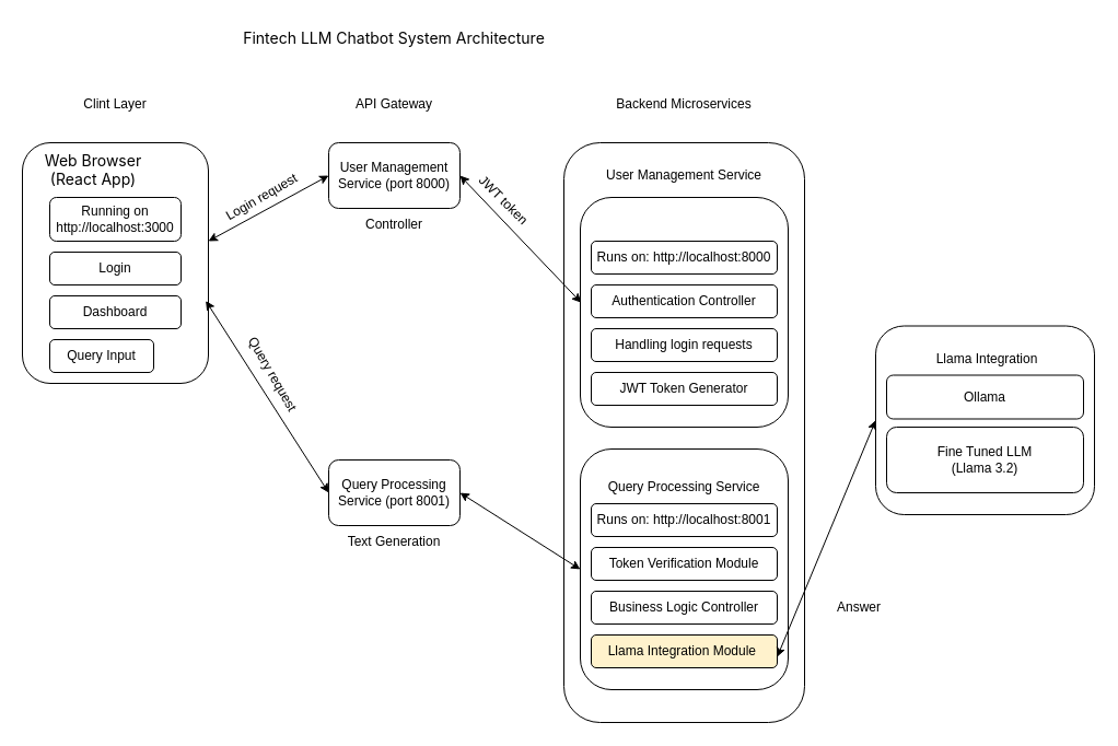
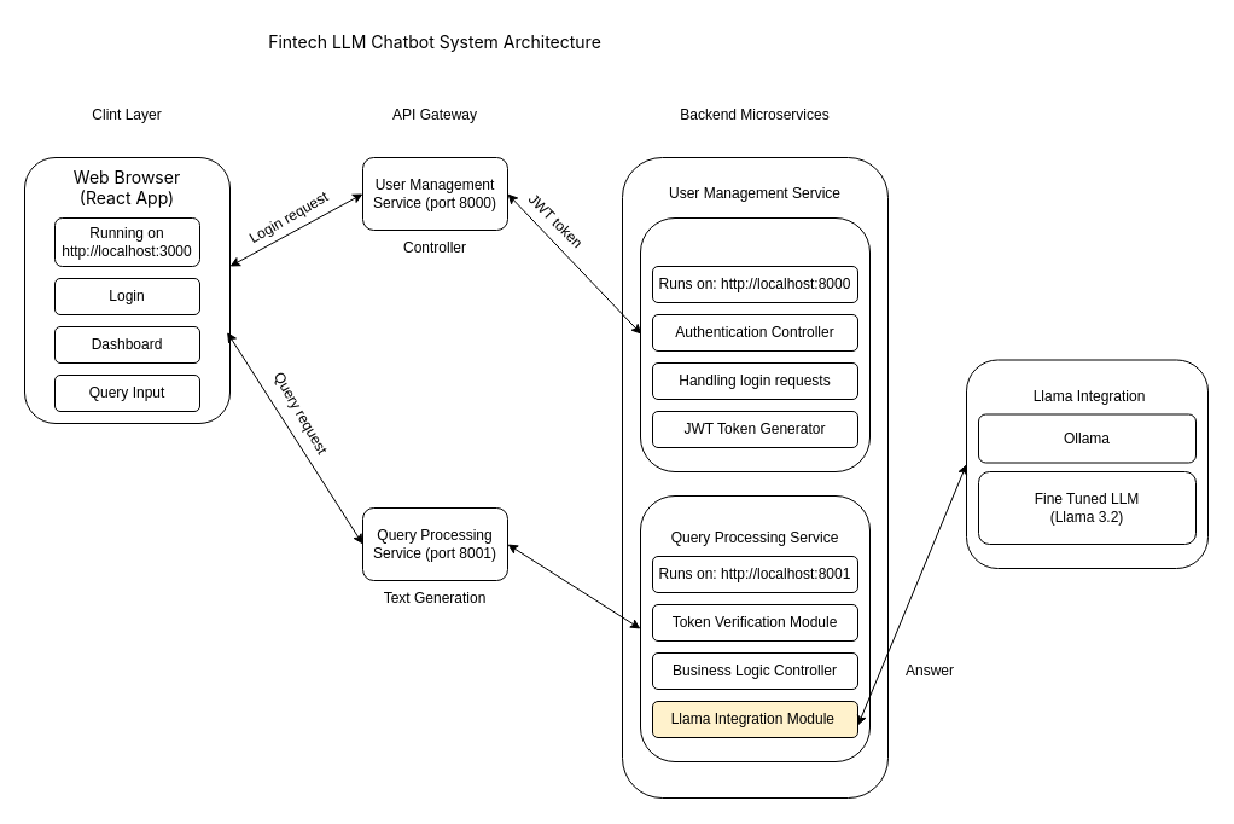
  <mxCell id="0" />
  <mxCell id="1" parent="0" />
  <mxCell id="2" value="&lt;span style=&quot;font-family: Inter, system-ui, -apple-system, &amp;quot;Segoe UI&amp;quot;, Roboto, Ubuntu, Cantarell, &amp;quot;Noto Sans&amp;quot;, sans-serif, &amp;quot;Segoe UI&amp;quot;, Roboto, Ubuntu, Cantarell, &amp;quot;Noto Sans&amp;quot;, sans-serif; font-size: 14px; text-align: start;&quot;&gt;&lt;font style=&quot;color: rgb(0, 0, 0);&quot;&gt;Fintech LLM Chatbot System Architecture&lt;/font&gt;&lt;/span&gt;" style="text;html=1;align=center;verticalAlign=middle;whiteSpace=wrap;rounded=0;" vertex="1" parent="1"><mxGeometry x="150" y="20" width="420" height="30" as="geometry" /></mxCell>
  <mxCell id="3" value="Clint Layer" style="text;html=1;align=center;verticalAlign=middle;whiteSpace=wrap;rounded=0;" vertex="1" parent="1"><mxGeometry x="75" y="80" width="60" height="30" as="geometry" /></mxCell>
  <mxCell id="4" value="" style="rounded=1;whiteSpace=wrap;html=1;" vertex="1" parent="1"><mxGeometry x="20" y="130" width="170" height="220" as="geometry" /></mxCell>
- <mxCell id="5" value="&lt;span style=&quot;font-family: Inter, system-ui, -apple-system, &amp;quot;Segoe UI&amp;quot;, Roboto, Ubuntu, Cantarell, &amp;quot;Noto Sans&amp;quot;, sans-serif, &amp;quot;Segoe UI&amp;quot;, Roboto, Ubuntu, Cantarell, &amp;quot;Noto Sans&amp;quot;, sans-serif; font-size: 14px; text-align: start;&quot;&gt;&lt;font style=&quot;color: rgb(0, 0, 0);&quot;&gt;Web Browser (React App)&lt;/font&gt;&lt;/span&gt;" style="text;html=1;align=center;verticalAlign=middle;whiteSpace=wrap;rounded=0;" vertex="1" parent="1"><mxGeometry x="25" y="140" width="120" height="30" as="geometry" /></mxCell>
+ <mxCell id="5" value="&lt;span style=&quot;font-family: Inter, system-ui, -apple-system, &amp;quot;Segoe UI&amp;quot;, Roboto, Ubuntu, Cantarell, &amp;quot;Noto Sans&amp;quot;, sans-serif, &amp;quot;Segoe UI&amp;quot;, Roboto, Ubuntu, Cantarell, &amp;quot;Noto Sans&amp;quot;, sans-serif; font-size: 14px; text-align: start;&quot;&gt;&lt;font style=&quot;color: rgb(0, 0, 0);&quot;&gt;Web Browser (React App)&lt;/font&gt;&lt;/span&gt;" style="text;html=1;align=center;verticalAlign=middle;whiteSpace=wrap;rounded=0;" vertex="1" parent="1"><mxGeometry x="45" y="140" width="120" height="30" as="geometry" /></mxCell>
  <mxCell id="6" value="Running on http://localhost:3000" style="rounded=1;whiteSpace=wrap;html=1;" vertex="1" parent="1"><mxGeometry x="45" y="180" width="120" height="40" as="geometry" /></mxCell>
  <mxCell id="7" value="Login" style="rounded=1;whiteSpace=wrap;html=1;" vertex="1" parent="1"><mxGeometry x="45" y="230" width="120" height="30" as="geometry" /></mxCell>
  <mxCell id="8" value="Dashboard" style="rounded=1;whiteSpace=wrap;html=1;" vertex="1" parent="1"><mxGeometry x="45" y="270" width="120" height="30" as="geometry" /></mxCell>
- <mxCell id="9" value="Query Input" style="rounded=1;whiteSpace=wrap;html=1;" vertex="1" parent="1"><mxGeometry x="45" y="310" width="95" height="30" as="geometry" /></mxCell>
+ <mxCell id="9" value="Query Input" style="rounded=1;whiteSpace=wrap;html=1;" vertex="1" parent="1"><mxGeometry x="45" y="310" width="120" height="30" as="geometry" /></mxCell>
  <mxCell id="10" value="API Gateway" style="text;html=1;align=center;verticalAlign=middle;whiteSpace=wrap;rounded=0;" vertex="1" parent="1"><mxGeometry x="315" y="80" width="90" height="30" as="geometry" /></mxCell>
  <mxCell id="11" value="User Management Service (port 8000)" style="rounded=1;whiteSpace=wrap;html=1;" vertex="1" parent="1"><mxGeometry x="300" y="130" width="120" height="60" as="geometry" /></mxCell>
  <mxCell id="12" value="Query Processing Service (port 8001)" style="rounded=1;whiteSpace=wrap;html=1;" vertex="1" parent="1"><mxGeometry x="300" y="420" width="120" height="60" as="geometry" /></mxCell>
  <mxCell id="13" value="Backend Microservices" style="text;html=1;align=center;verticalAlign=middle;whiteSpace=wrap;rounded=0;" vertex="1" parent="1"><mxGeometry x="560" y="80" width="130" height="30" as="geometry" /></mxCell>
  <mxCell id="14" value="" style="rounded=1;whiteSpace=wrap;html=1;" vertex="1" parent="1"><mxGeometry x="515" y="130" width="220" height="530" as="geometry" /></mxCell>
  <mxCell id="15" value="User Management Service" style="text;html=1;align=center;verticalAlign=middle;whiteSpace=wrap;rounded=0;" vertex="1" parent="1"><mxGeometry x="525" y="145" width="200" height="30" as="geometry" /></mxCell>
  <mxCell id="16" value="" style="rounded=1;whiteSpace=wrap;html=1;" vertex="1" parent="1"><mxGeometry x="530" y="180" width="190" height="210" as="geometry" /></mxCell>
  <mxCell id="17" value="Runs on: http://localhost:8000" style="rounded=1;whiteSpace=wrap;html=1;" vertex="1" parent="1"><mxGeometry x="540" y="220" width="170" height="30" as="geometry" /></mxCell>
  <mxCell id="18" value="Authentication Controller" style="rounded=1;whiteSpace=wrap;html=1;" vertex="1" parent="1"><mxGeometry x="540" y="260" width="170" height="30" as="geometry" /></mxCell>
  <mxCell id="19" value="Handling login requests" style="rounded=1;whiteSpace=wrap;html=1;" vertex="1" parent="1"><mxGeometry x="540" y="300" width="170" height="30" as="geometry" /></mxCell>
  <mxCell id="20" value="JWT Token Generator" style="rounded=1;whiteSpace=wrap;html=1;" vertex="1" parent="1"><mxGeometry x="540" y="340" width="170" height="30" as="geometry" /></mxCell>
  <mxCell id="21" value="" style="rounded=1;whiteSpace=wrap;html=1;" vertex="1" parent="1"><mxGeometry x="530" y="410" width="190" height="220" as="geometry" /></mxCell>
  <mxCell id="22" value="Query Processing Service" style="text;html=1;align=center;verticalAlign=middle;whiteSpace=wrap;rounded=0;" vertex="1" parent="1"><mxGeometry x="540" y="430" width="170" height="30" as="geometry" /></mxCell>
  <mxCell id="23" value="Runs on: http://localhost:8001" style="rounded=1;whiteSpace=wrap;html=1;" vertex="1" parent="1"><mxGeometry x="540" y="460" width="170" height="30" as="geometry" /></mxCell>
  <mxCell id="24" value="Token Verification Module" style="rounded=1;whiteSpace=wrap;html=1;" vertex="1" parent="1"><mxGeometry x="540" y="500" width="170" height="30" as="geometry" /></mxCell>
  <mxCell id="25" value="Business Logic Controller" style="rounded=1;whiteSpace=wrap;html=1;" vertex="1" parent="1"><mxGeometry x="540" y="540" width="170" height="30" as="geometry" /></mxCell>
  <mxCell id="26" value="Llama Integration Module&amp;nbsp;" style="rounded=1;whiteSpace=wrap;html=1;fillColor=#fff2cc;" vertex="1" parent="1"><mxGeometry x="540" y="580" width="170" height="30" as="geometry" /></mxCell>
  <mxCell id="27" value="" style="rounded=1;whiteSpace=wrap;html=1;" vertex="1" parent="1"><mxGeometry x="800" y="297.5" width="200" height="172.5" as="geometry" /></mxCell>
  <mxCell id="28" value="Llama Integration" style="text;html=1;align=center;verticalAlign=middle;whiteSpace=wrap;rounded=0;" vertex="1" parent="1"><mxGeometry x="812" y="312.5" width="180" height="30" as="geometry" /></mxCell>
  <mxCell id="29" value="Ollama" style="rounded=1;whiteSpace=wrap;html=1;" vertex="1" parent="1"><mxGeometry x="810" y="342.5" width="180" height="40" as="geometry" /></mxCell>
  <mxCell id="30" value="Fine Tuned LLM&lt;div&gt;(Llama 3.2)&lt;/div&gt;" style="rounded=1;whiteSpace=wrap;html=1;" vertex="1" parent="1"><mxGeometry x="810" y="390" width="180" height="60" as="geometry" /></mxCell>
  <mxCell id="31" value="Controller" style="text;html=1;align=center;verticalAlign=middle;whiteSpace=wrap;rounded=0;" vertex="1" parent="1"><mxGeometry x="330" y="190" width="60" height="30" as="geometry" /></mxCell>
  <mxCell id="32" value="Text Generation" style="text;html=1;align=center;verticalAlign=middle;whiteSpace=wrap;rounded=0;" vertex="1" parent="1"><mxGeometry x="290" y="480" width="140" height="30" as="geometry" /></mxCell>
  <mxCell id="33" value="Login request&amp;nbsp;" style="text;html=1;align=center;verticalAlign=middle;whiteSpace=wrap;rounded=0;rotation=-30;" vertex="1" parent="1"><mxGeometry x="191.34" y="164" width="98.66" height="30" as="geometry" /></mxCell>
  <mxCell id="34" value="Query request" style="text;html=1;align=center;verticalAlign=middle;whiteSpace=wrap;rounded=0;rotation=60;" vertex="1" parent="1"><mxGeometry x="209" y="327" width="80" height="30" as="geometry" /></mxCell>
  <mxCell id="35" value="" style="endArrow=classic;startArrow=classic;html=1;rounded=0;entryX=0;entryY=0.5;entryDx=0;entryDy=0;" edge="1" parent="1" target="11"><mxGeometry width="50" height="50" relative="1" as="geometry"><mxPoint x="190" y="220" as="sourcePoint" /><mxPoint x="240" y="170" as="targetPoint" /></mxGeometry></mxCell>
  <mxCell id="36" value="" style="endArrow=classic;startArrow=classic;html=1;rounded=0;entryX=0.004;entryY=0.458;entryDx=0;entryDy=0;entryPerimeter=0;" edge="1" parent="1" target="16"><mxGeometry width="50" height="50" relative="1" as="geometry"><mxPoint x="420" y="160" as="sourcePoint" /><mxPoint x="470" y="110" as="targetPoint" /></mxGeometry></mxCell>
  <mxCell id="37" value="JWT token" style="text;html=1;align=center;verticalAlign=middle;whiteSpace=wrap;rounded=0;rotation=45;" vertex="1" parent="1"><mxGeometry x="430" y="168" width="60" height="30" as="geometry" /></mxCell>
  <mxCell id="38" value="" style="endArrow=classic;startArrow=classic;html=1;rounded=0;entryX=0;entryY=0.5;entryDx=0;entryDy=0;exitX=0.986;exitY=0.657;exitDx=0;exitDy=0;exitPerimeter=0;" edge="1" parent="1" source="4" target="12"><mxGeometry width="50" height="50" relative="1" as="geometry"><mxPoint x="190" y="300" as="sourcePoint" /><mxPoint x="240" y="250" as="targetPoint" /></mxGeometry></mxCell>
  <mxCell id="39" value="" style="endArrow=classic;startArrow=classic;html=1;rounded=0;entryX=0;entryY=0.5;entryDx=0;entryDy=0;" edge="1" parent="1" target="21"><mxGeometry width="50" height="50" relative="1" as="geometry"><mxPoint x="420" y="450" as="sourcePoint" /><mxPoint x="470" y="400" as="targetPoint" /></mxGeometry></mxCell>
  <mxCell id="40" value="" style="endArrow=classic;startArrow=classic;html=1;rounded=0;entryX=0;entryY=0.5;entryDx=0;entryDy=0;" edge="1" parent="1" target="27"><mxGeometry width="50" height="50" relative="1" as="geometry"><mxPoint x="710" y="600" as="sourcePoint" /><mxPoint x="760" y="550" as="targetPoint" /></mxGeometry></mxCell>
- <mxCell id="41" value="Answer" style="text;html=1;align=center;verticalAlign=middle;whiteSpace=wrap;rounded=0;" vertex="1" parent="1"><mxGeometry x="755" y="540" width="60" height="30" as="geometry" /></mxCell>
+ <mxCell id="41" value="Answer" style="text;html=1;align=center;verticalAlign=middle;whiteSpace=wrap;rounded=0;" vertex="1" parent="1"><mxGeometry x="740" y="540" width="60" height="30" as="geometry" /></mxCell>
